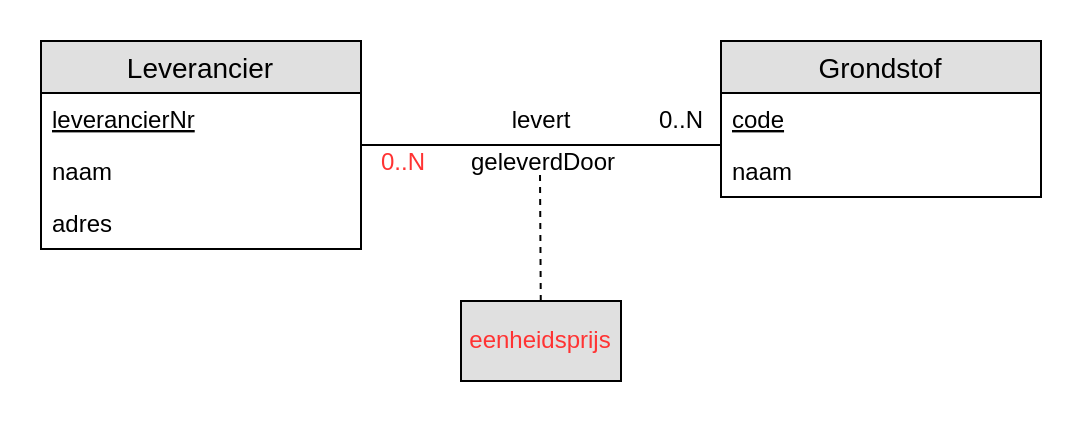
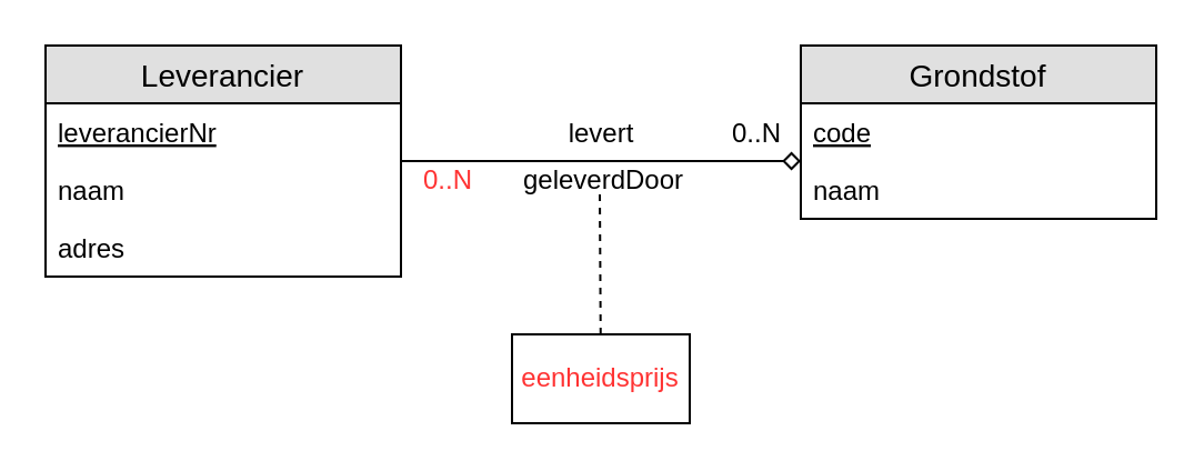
  <mxCell id="0" />
  <mxCell id="1" parent="0" />
- <mxCell id="2" style="edgeStyle=orthogonalEdgeStyle;rounded=0;orthogonalLoop=1;jettySize=auto;html=1;endArrow=none;endFill=0;" parent="1" source="7" target="11" edge="1"><mxGeometry relative="1" as="geometry"><Array as="points"><mxPoint x="330" y="72" /><mxPoint x="330" y="72" /></Array></mxGeometry></mxCell>
+ <mxCell id="2" style="edgeStyle=orthogonalEdgeStyle;rounded=0;orthogonalLoop=1;jettySize=auto;html=1;endArrow=diamond;endFill=0;" parent="1" source="7" target="11" edge="1"><mxGeometry relative="1" as="geometry"><Array as="points"><mxPoint x="330" y="72" /><mxPoint x="330" y="72" /></Array></mxGeometry></mxCell>
  <mxCell id="3" value="levert" style="text;html=1;resizable=0;points=[];align=center;verticalAlign=middle;labelBackgroundColor=#ffffff;" parent="2" vertex="1" connectable="0"><mxGeometry x="-0.173" relative="1" as="geometry"><mxPoint x="15.5" y="-13" as="offset" /></mxGeometry></mxCell>
  <mxCell id="4" value="geleverdDoor" style="text;html=1;resizable=0;points=[];align=center;verticalAlign=middle;labelBackgroundColor=#ffffff;" parent="2" vertex="1" connectable="0"><mxGeometry x="0.087" y="1" relative="1" as="geometry"><mxPoint x="-7.5" y="9" as="offset" /></mxGeometry></mxCell>
  <mxCell id="5" value="0..N" style="text;html=1;resizable=0;points=[];align=center;verticalAlign=middle;labelBackgroundColor=#ffffff;" parent="2" vertex="1" connectable="0"><mxGeometry x="0.849" y="1" relative="1" as="geometry"><mxPoint x="-6.5" y="-12" as="offset" /></mxGeometry></mxCell>
  <mxCell id="6" value="0..N" style="text;html=1;resizable=0;points=[];align=center;verticalAlign=middle;labelBackgroundColor=#ffffff;fontColor=#FF3333;" parent="2" vertex="1" connectable="0"><mxGeometry x="-0.833" y="1" relative="1" as="geometry"><mxPoint x="5" y="9" as="offset" /></mxGeometry></mxCell>
  <mxCell id="7" value="Leverancier" style="swimlane;fontStyle=0;childLayout=stackLayout;horizontal=1;startSize=26;fillColor=#e0e0e0;horizontalStack=0;resizeParent=1;resizeParentMax=0;resizeLast=0;collapsible=1;marginBottom=0;swimlaneFillColor=#ffffff;align=center;fontSize=14;" parent="1" vertex="1"><mxGeometry x="20" y="20" width="160" height="104" as="geometry" /></mxCell>
  <mxCell id="8" value="leverancierNr" style="text;strokeColor=none;fillColor=none;spacingLeft=4;spacingRight=4;overflow=hidden;rotatable=0;points=[[0,0.5],[1,0.5]];portConstraint=eastwest;fontSize=12;fontStyle=4" parent="7" vertex="1"><mxGeometry y="26" width="160" height="26" as="geometry" /></mxCell>
  <mxCell id="9" value="naam" style="text;strokeColor=none;fillColor=none;spacingLeft=4;spacingRight=4;overflow=hidden;rotatable=0;points=[[0,0.5],[1,0.5]];portConstraint=eastwest;fontSize=12;" parent="7" vertex="1"><mxGeometry y="52" width="160" height="26" as="geometry" /></mxCell>
  <mxCell id="10" value="adres" style="text;strokeColor=none;fillColor=none;spacingLeft=4;spacingRight=4;overflow=hidden;rotatable=0;points=[[0,0.5],[1,0.5]];portConstraint=eastwest;fontSize=12;" parent="7" vertex="1"><mxGeometry y="78" width="160" height="26" as="geometry" /></mxCell>
  <mxCell id="11" value="Grondstof" style="swimlane;fontStyle=0;childLayout=stackLayout;horizontal=1;startSize=26;fillColor=#e0e0e0;horizontalStack=0;resizeParent=1;resizeParentMax=0;resizeLast=0;collapsible=1;marginBottom=0;swimlaneFillColor=#ffffff;align=center;fontSize=14;" parent="1" vertex="1"><mxGeometry x="360" y="20" width="160" height="78" as="geometry" /></mxCell>
  <mxCell id="12" value="code" style="text;strokeColor=none;fillColor=none;spacingLeft=4;spacingRight=4;overflow=hidden;rotatable=0;points=[[0,0.5],[1,0.5]];portConstraint=eastwest;fontSize=12;fontStyle=4" parent="11" vertex="1"><mxGeometry y="26" width="160" height="26" as="geometry" /></mxCell>
  <mxCell id="13" value="naam" style="text;strokeColor=none;fillColor=none;spacingLeft=4;spacingRight=4;overflow=hidden;rotatable=0;points=[[0,0.5],[1,0.5]];portConstraint=eastwest;fontSize=12;" parent="11" vertex="1"><mxGeometry y="52" width="160" height="26" as="geometry" /></mxCell>
  <mxCell id="14" value="" style="endArrow=none;dashed=1;html=1;fontColor=#FF3333;" edge="1" parent="1" source="15"><mxGeometry width="50" height="50" relative="1" as="geometry"><mxPoint x="269.5" y="149" as="sourcePoint" /><mxPoint x="269.5" y="85" as="targetPoint" /></mxGeometry></mxCell>
- <mxCell id="15" value="eenheidsprijs" style="rounded=0;whiteSpace=wrap;html=1;fontColor=#FF3333;fillColor=#e0e0e0;" vertex="1" parent="1"><mxGeometry x="230" y="150" width="80" height="40" as="geometry" /></mxCell>
+ <mxCell id="15" value="eenheidsprijs" style="rounded=0;whiteSpace=wrap;html=1;fontColor=#FF3333;" vertex="1" parent="1"><mxGeometry x="230" y="150" width="80" height="40" as="geometry" /></mxCell>
